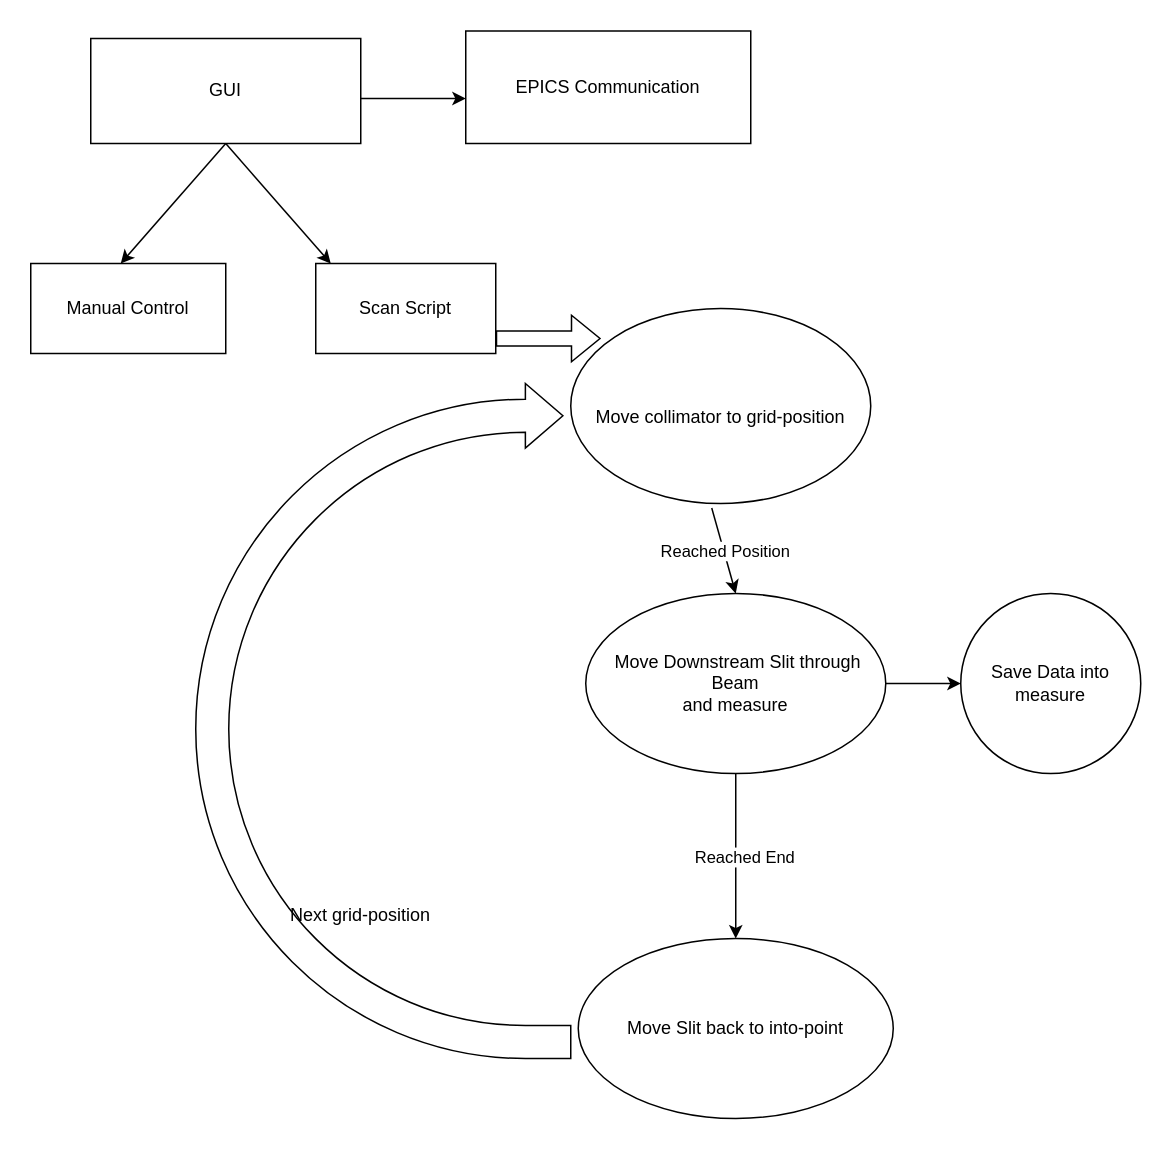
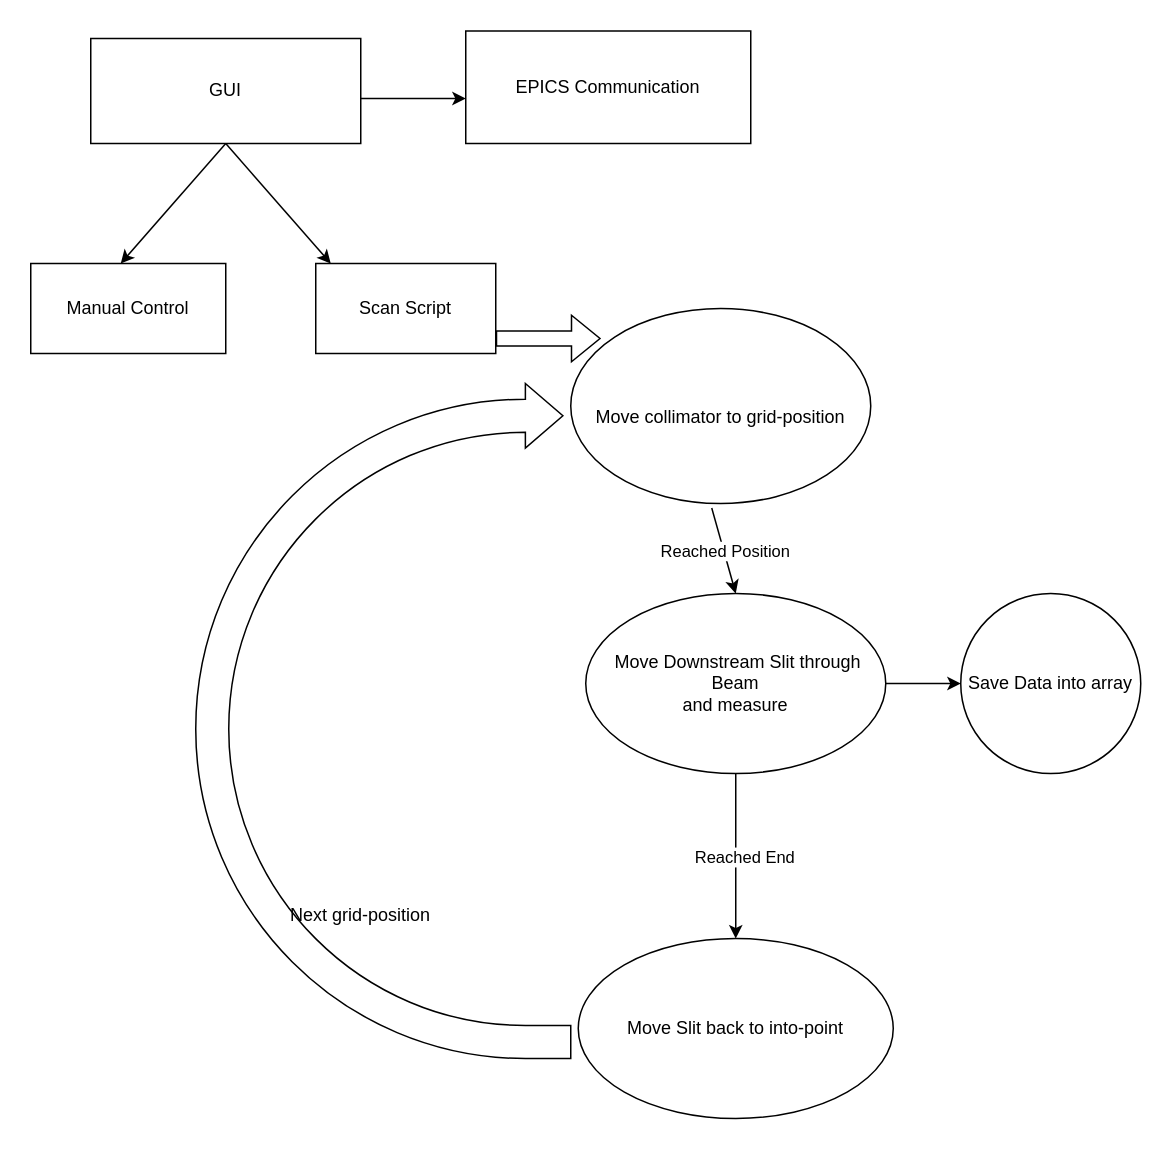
  <mxCell id="0" />
  <mxCell id="1" parent="0" />
  <mxCell id="2" value="GUI" style="rounded=0;whiteSpace=wrap;html=1;" vertex="1" parent="1"><mxGeometry x="60" y="25" width="180" height="70" as="geometry" /></mxCell>
  <mxCell id="3" value="" style="endArrow=classic;html=1;rounded=0;" edge="1" parent="1"><mxGeometry width="50" height="50" relative="1" as="geometry"><mxPoint x="240" y="65" as="sourcePoint" /><mxPoint x="310" y="65" as="targetPoint" /></mxGeometry></mxCell>
  <mxCell id="4" value="EPICS Communication" style="rounded=0;whiteSpace=wrap;html=1;" vertex="1" parent="1"><mxGeometry x="310" y="20" width="190" height="75" as="geometry" /></mxCell>
  <mxCell id="5" value="" style="endArrow=classic;html=1;rounded=0;" edge="1" parent="1"><mxGeometry width="50" height="50" relative="1" as="geometry"><mxPoint x="150" y="95" as="sourcePoint" /><mxPoint x="220" y="175" as="targetPoint" /><Array as="points" /></mxGeometry></mxCell>
  <mxCell id="6" value="" style="endArrow=classic;html=1;rounded=0;" edge="1" parent="1"><mxGeometry width="50" height="50" relative="1" as="geometry"><mxPoint x="150" y="95" as="sourcePoint" /><mxPoint x="80" y="175" as="targetPoint" /></mxGeometry></mxCell>
  <mxCell id="7" value="Scan Script" style="rounded=0;whiteSpace=wrap;html=1;" vertex="1" parent="1"><mxGeometry x="210" y="175" width="120" height="60" as="geometry" /></mxCell>
  <mxCell id="8" value="Manual Control" style="rounded=0;whiteSpace=wrap;html=1;" vertex="1" parent="1"><mxGeometry x="20" y="175" width="130" height="60" as="geometry" /></mxCell>
  <mxCell id="9" value="" style="shape=flexArrow;endArrow=classic;html=1;rounded=0;" edge="1" parent="1"><mxGeometry width="50" height="50" relative="1" as="geometry"><mxPoint x="330" y="225" as="sourcePoint" /><mxPoint x="400" y="225" as="targetPoint" /></mxGeometry></mxCell>
  <mxCell id="10" value="&lt;br&gt;Move collimator to grid-position" style="ellipse;whiteSpace=wrap;html=1;" vertex="1" parent="1"><mxGeometry x="380" y="205" width="200" height="130" as="geometry" /></mxCell>
  <mxCell id="11" value="&amp;nbsp;Move Downstream Slit through Beam&lt;br&gt;and measure" style="ellipse;whiteSpace=wrap;html=1;" vertex="1" parent="1"><mxGeometry x="390" y="395" width="200" height="120" as="geometry" /></mxCell>
  <mxCell id="12" value="" style="endArrow=classic;html=1;rounded=0;exitX=0.47;exitY=1.023;exitDx=0;exitDy=0;exitPerimeter=0;entryX=0.5;entryY=0;entryDx=0;entryDy=0;" edge="1" parent="1" source="10" target="11"><mxGeometry relative="1" as="geometry"><mxPoint x="460" y="335" as="sourcePoint" /><mxPoint x="474" y="385" as="targetPoint" /></mxGeometry></mxCell>
  <mxCell id="13" value="Reached Position" style="edgeLabel;resizable=0;html=1;align=center;verticalAlign=middle;" connectable="0" vertex="1" parent="12"><mxGeometry relative="1" as="geometry" /></mxCell>
  <mxCell id="14" value="" style="endArrow=classic;html=1;rounded=0;" edge="1" parent="1"><mxGeometry relative="1" as="geometry"><mxPoint x="490" y="515" as="sourcePoint" /><mxPoint x="490" y="625" as="targetPoint" /></mxGeometry></mxCell>
  <mxCell id="15" value="Label" style="edgeLabel;resizable=0;html=1;align=center;verticalAlign=middle;" connectable="0" vertex="1" parent="14"><mxGeometry relative="1" as="geometry" /></mxCell>
  <mxCell id="16" value="Reached End" style="edgeLabel;html=1;align=center;verticalAlign=middle;resizable=0;points=[];" vertex="1" connectable="0" parent="14"><mxGeometry y="5" relative="1" as="geometry"><mxPoint as="offset" /></mxGeometry></mxCell>
  <mxCell id="17" value="Move Slit back to into-point&lt;br&gt;" style="ellipse;whiteSpace=wrap;html=1;" vertex="1" parent="1"><mxGeometry x="385" y="625" width="210" height="120" as="geometry" /></mxCell>
  <mxCell id="18" value="" style="html=1;shadow=0;dashed=0;align=center;verticalAlign=middle;shape=mxgraph.arrows2.uTurnArrow;dy=11;arrowHead=43;dx2=25;" vertex="1" parent="1"><mxGeometry x="130" y="255" width="250" height="450" as="geometry" /></mxCell>
  <mxCell id="19" value="Next grid-position" style="text;html=1;strokeColor=none;fillColor=none;align=center;verticalAlign=middle;whiteSpace=wrap;rounded=0;" vertex="1" parent="1"><mxGeometry x="170" y="595" width="140" height="30" as="geometry" /></mxCell>
  <mxCell id="20" value="" style="endArrow=classic;html=1;rounded=0;" edge="1" parent="1"><mxGeometry width="50" height="50" relative="1" as="geometry"><mxPoint x="590" y="455" as="sourcePoint" /><mxPoint x="640" y="455" as="targetPoint" /></mxGeometry></mxCell>
- <mxCell id="21" value="Save Data into measure" style="ellipse;whiteSpace=wrap;html=1;aspect=fixed;" vertex="1" parent="1"><mxGeometry x="640" y="395" width="120" height="120" as="geometry" /></mxCell>
+ <mxCell id="21" value="Save Data into array" style="ellipse;whiteSpace=wrap;html=1;aspect=fixed;" vertex="1" parent="1"><mxGeometry x="640" y="395" width="120" height="120" as="geometry" /></mxCell>
